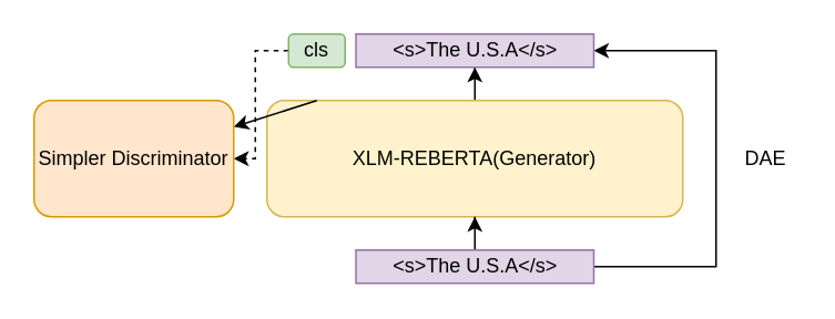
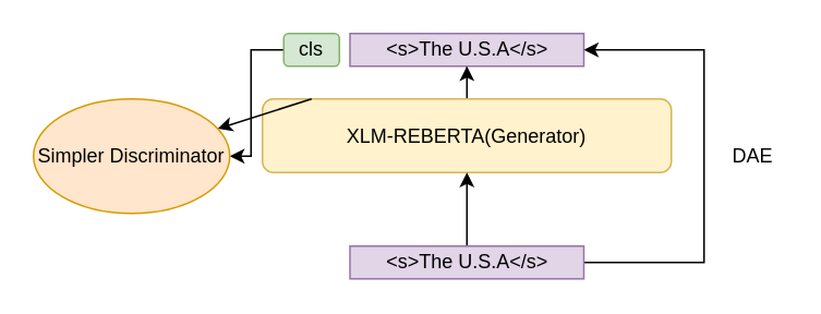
  <mxCell id="0" />
  <mxCell id="1" parent="0" />
  <mxCell id="2" value="" style="edgeStyle=orthogonalEdgeStyle;rounded=0;orthogonalLoop=1;jettySize=auto;html=1;" edge="1" parent="1" source="3" target="7"><mxGeometry relative="1" as="geometry" /></mxCell>
- <mxCell id="3" value="XLM-REBERTA(Generator)" style="rounded=1;whiteSpace=wrap;html=1;fillColor=#fff2cc;strokeColor=#d6b656;" vertex="1" parent="1"><mxGeometry x="160" y="60" width="250" height="70" as="geometry" /></mxCell>
+ <mxCell id="3" value="XLM-REBERTA(Generator)" style="rounded=1;whiteSpace=wrap;html=1;fillColor=#fff2cc;strokeColor=#d6b656;" vertex="1" parent="1"><mxGeometry x="160" y="60" width="250" height="45" as="geometry" /></mxCell>
  <mxCell id="4" value="" style="edgeStyle=orthogonalEdgeStyle;rounded=0;orthogonalLoop=1;jettySize=auto;html=1;" edge="1" parent="1" source="6" target="3"><mxGeometry relative="1" as="geometry" /></mxCell>
  <mxCell id="5" style="edgeStyle=orthogonalEdgeStyle;rounded=0;orthogonalLoop=1;jettySize=auto;html=1;entryX=1;entryY=0.5;entryDx=0;entryDy=0;" edge="1" parent="1" source="6" target="7"><mxGeometry relative="1" as="geometry"><mxPoint x="510" y="30" as="targetPoint" /><Array as="points"><mxPoint x="430" y="160" /><mxPoint x="430" y="30" /></Array></mxGeometry></mxCell>
  <mxCell id="6" value="&amp;lt;s&amp;gt;The U.S.A&amp;lt;/s&amp;gt;" style="text;html=1;strokeColor=#9673a6;fillColor=#e1d5e7;align=center;verticalAlign=middle;whiteSpace=wrap;rounded=0;" vertex="1" parent="1"><mxGeometry x="213.5" y="150" width="143" height="20" as="geometry" /></mxCell>
  <mxCell id="7" value="&amp;lt;s&amp;gt;The U.S.A&amp;lt;/s&amp;gt;" style="text;html=1;strokeColor=#9673a6;fillColor=#e1d5e7;align=center;verticalAlign=middle;whiteSpace=wrap;rounded=0;" vertex="1" parent="1"><mxGeometry x="213.5" y="20" width="143" height="20" as="geometry" /></mxCell>
  <mxCell id="8" value="DAE" style="text;html=1;strokeColor=none;fillColor=none;align=center;verticalAlign=middle;whiteSpace=wrap;rounded=0;" vertex="1" parent="1"><mxGeometry x="440" y="85" width="40" height="20" as="geometry" /></mxCell>
- <mxCell id="9" value="" style="edgeStyle=orthogonalEdgeStyle;rounded=0;orthogonalLoop=1;jettySize=auto;html=1;entryX=1;entryY=0.5;entryDx=0;entryDy=0;dashed=1;" edge="1" parent="1" source="10" target="12"><mxGeometry relative="1" as="geometry"><mxPoint x="190.029" y="0" as="targetPoint" /><Array as="points"><mxPoint x="153" y="30" /><mxPoint x="153" y="95" /></Array></mxGeometry></mxCell>
+ <mxCell id="9" value="" style="edgeStyle=orthogonalEdgeStyle;rounded=0;orthogonalLoop=1;jettySize=auto;html=1;entryX=1;entryY=0.5;entryDx=0;entryDy=0;" edge="1" parent="1" source="10" target="12"><mxGeometry relative="1" as="geometry"><mxPoint x="190.029" y="0" as="targetPoint" /><Array as="points"><mxPoint x="153" y="30" /><mxPoint x="153" y="95" /></Array></mxGeometry></mxCell>
  <mxCell id="10" value="cls" style="rounded=1;whiteSpace=wrap;html=1;fillColor=#d5e8d4;strokeColor=#82b366;" vertex="1" parent="1"><mxGeometry x="173" y="20" width="34" height="20" as="geometry" /></mxCell>
  <mxCell id="11" value="" style="endArrow=classic;html=1;exitX=0.12;exitY=0;exitDx=0;exitDy=0;exitPerimeter=0;" edge="1" parent="1" source="3" target="12"><mxGeometry width="50" height="50" relative="1" as="geometry"><mxPoint x="400" y="200" as="sourcePoint" /><mxPoint x="450" y="150" as="targetPoint" /></mxGeometry></mxCell>
- <mxCell id="12" value="Simpler Discriminator" style="rounded=1;whiteSpace=wrap;html=1;fillColor=#ffe6cc;strokeColor=#d79b00;" vertex="1" parent="1"><mxGeometry x="20" y="60" width="120" height="70" as="geometry" /></mxCell>
+ <mxCell id="12" value="Simpler Discriminator" style="ellipse;whiteSpace=wrap;html=1;fillColor=#ffe6cc;strokeColor=#d79b00;" vertex="1" parent="1"><mxGeometry x="20" y="60" width="120" height="70" as="geometry" /></mxCell>
